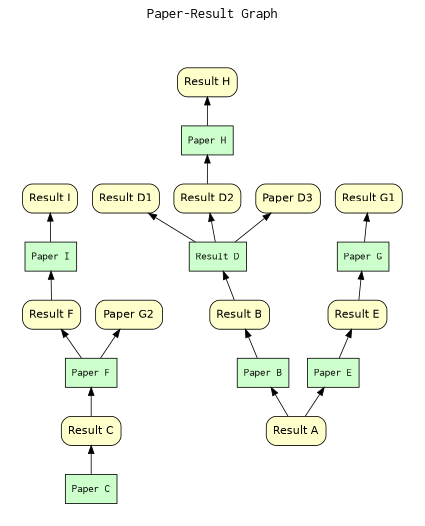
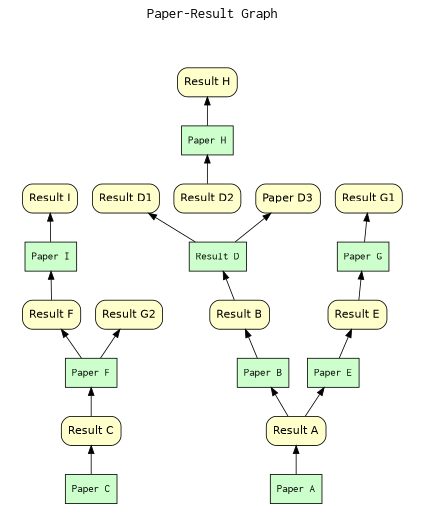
  digraph {
    fontname=Courier
    fontsize=18
    label="Paper-Result Graph"
    labelloc=t
    rankdir=BT
    node [fillcolor="#FFFFCC" fontname=Helvetica peripheries=1 shape=box style="rounded,filled"]
+   n1 [fillcolor="#CCFFCC" fontname=Courier label="Paper A" style=filled]
    n2 [label="Result A"]
    n3 [fillcolor="#CCFFCC" fontname=Courier label="Paper B" style=filled]
    n4 [label="Result B"]
    n5 [fillcolor="#CCFFCC" fontname=Courier label="Paper C" style=filled]
    n6 [label="Result C"]
    n7 [fillcolor="#CCFFCC" fontname=Courier label="Result D" style=filled]
    n8 [label="Result D1"]
    n9 [label="Result D2"]
    n10 [label="Paper D3"]
    n11 [fillcolor="#CCFFCC" fontname=Courier label="Paper E" style=filled]
    n12 [label="Result E"]
    n13 [fillcolor="#CCFFCC" fontname=Courier label="Paper F" style=filled]
    n14 [label="Result F"]
    n15 [fillcolor="#CCFFCC" fontname=Courier label="Paper G" style=filled]
    n16 [label="Result G1"]
-   n17 [label="Paper G2"]
+   n17 [label="Result G2"]
    n18 [fillcolor="#CCFFCC" fontname=Courier label="Paper H" style=filled]
    n19 [label="Result H"]
    n20 [fillcolor="#CCFFCC" fontname=Courier label="Paper I" style=filled]
    n21 [label="Result I"]
    subgraph cluster_1 {
      color=white
      label=""
      penwidth=0
      subgraph cluster_2 {
        color=white
        label=""
        penwidth=0
+       n1
        n2
        n3
        n4
        n5
        n6
        n7
        n8
        n9
        n10
        n11
        n12
        n13
        n14
        n15
        n16
        n17
        n18
        n19
        n20
        n21
      }
    }
+   n1 -> n2
    n2 -> n3
    n2 -> n11
    n3 -> n4
    n4 -> n7
    n5 -> n6
    n6 -> n13
    n7 -> n8
-   n7 -> n9
    n7 -> n10
    n9 -> n18
    n11 -> n12
    n12 -> n15
    n13 -> n14
    n13 -> n17
    n14 -> n20
    n15 -> n16
    n18 -> n19
    n20 -> n21
  }
